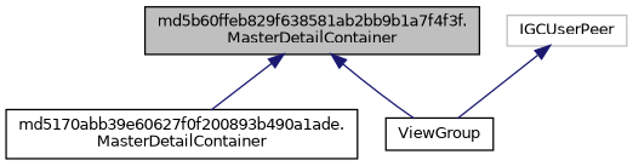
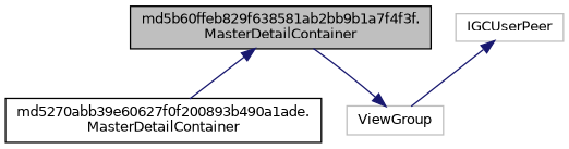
  digraph {
    node [color=black fillcolor=white fontname=Helvetica fontsize=10 shape=record style=filled]
    edge [color=midnightblue dir=back fontname=Helvetica fontsize=10 labelfontname=Helvetica labelfontsize=10 style=solid]
    n1 [fillcolor=grey75 fontcolor=black height=0.2 label="md5b60ffeb829f638581ab2bb9b1a7f4f3f.\lMasterDetailContainer" width=0.4]
-   n2 [height=0.2 label="md5170abb39e60627f0f200893b490a1ade.\lMasterDetailContainer" width=0.4]
-   n3 [height=0.2 label=ViewGroup width=0.4]
+   n2 [height=0.2 label="md5270abb39e60627f0f200893b490a1ade.\lMasterDetailContainer" width=0.4]
+   n3 [color=grey75 height=0.2 label=ViewGroup width=0.4]
    n4 [color=grey75 height=0.2 label=IGCUserPeer width=0.4]
    n1 -> n2
-   n1 -> n3
+   n3 -> n1
    n4 -> n3
  }
